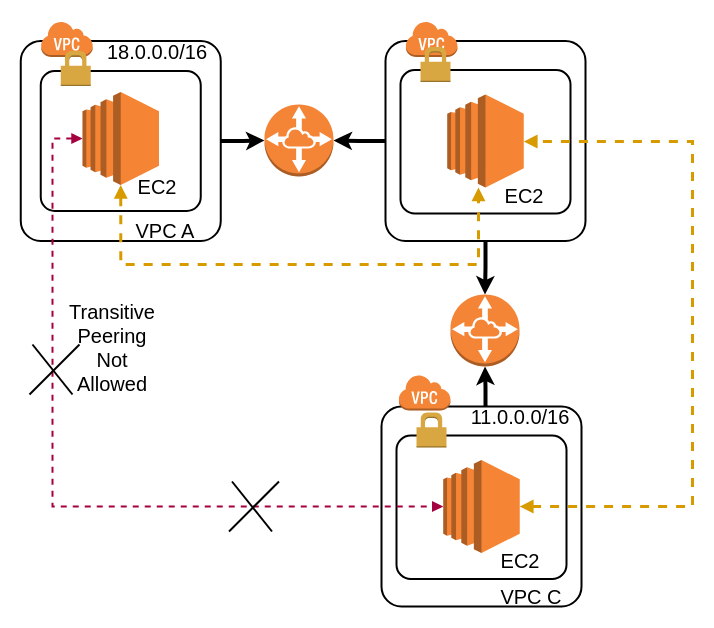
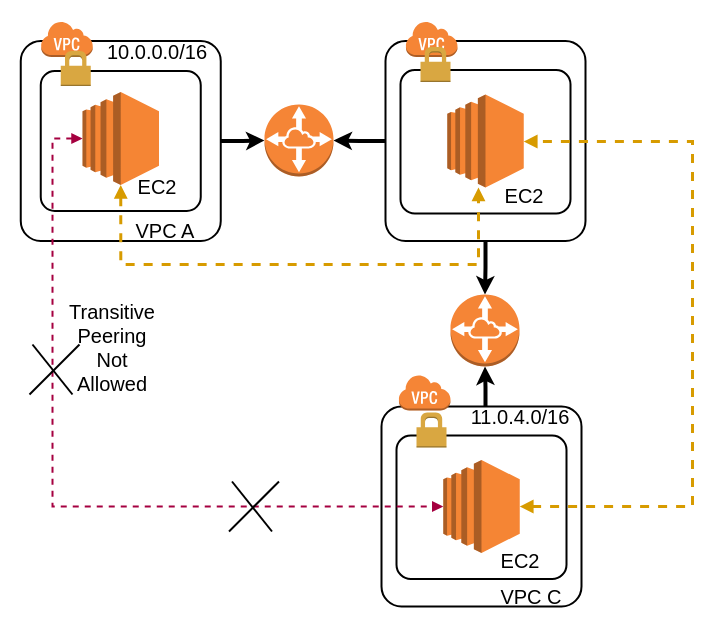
  <mxCell id="0" />
  <mxCell id="1" parent="0" />
  <mxCell id="2" value="" style="edgeStyle=orthogonalEdgeStyle;rounded=0;orthogonalLoop=1;jettySize=auto;html=1;strokeWidth=4;fontSize=20;" edge="1" parent="1" source="4" target="9"><mxGeometry relative="1" as="geometry" /></mxCell>
  <mxCell id="3" style="edgeStyle=orthogonalEdgeStyle;rounded=0;orthogonalLoop=1;jettySize=auto;html=1;exitX=0.5;exitY=1;exitDx=0;exitDy=0;entryX=0.5;entryY=0;entryDx=0;entryDy=0;entryPerimeter=0;strokeWidth=4;fontSize=20;" edge="1" parent="1" source="4" target="30"><mxGeometry relative="1" as="geometry" /></mxCell>
  <mxCell id="4" value="" style="rounded=1;arcSize=10;dashed=0;fillColor=none;gradientColor=none;strokeWidth=2;fontSize=20;" vertex="1" parent="1"><mxGeometry x="385" y="40.5" width="200" height="200" as="geometry" /></mxCell>
  <mxCell id="5" value="" style="rounded=1;arcSize=10;dashed=0;fillColor=none;gradientColor=none;strokeWidth=2;fontSize=20;" vertex="1" parent="1"><mxGeometry x="400" y="69.5" width="170" height="143.5" as="geometry" /></mxCell>
  <mxCell id="6" style="edgeStyle=orthogonalEdgeStyle;rounded=0;orthogonalLoop=1;jettySize=auto;html=1;exitX=1;exitY=0.5;exitDx=0;exitDy=0;entryX=0;entryY=0.5;entryDx=0;entryDy=0;entryPerimeter=0;strokeWidth=4;fontSize=20;" edge="1" parent="1" source="7" target="9"><mxGeometry relative="1" as="geometry" /></mxCell>
  <mxCell id="7" value="" style="rounded=1;arcSize=10;dashed=0;fillColor=none;gradientColor=none;strokeWidth=2;fontSize=20;" vertex="1" parent="1"><mxGeometry x="20.25" y="40.5" width="200" height="200" as="geometry" /></mxCell>
  <mxCell id="8" value="" style="rounded=1;arcSize=10;dashed=0;fillColor=none;gradientColor=none;strokeWidth=2;fontSize=20;" vertex="1" parent="1"><mxGeometry x="40.25" y="70.5" width="160" height="140" as="geometry" /></mxCell>
  <mxCell id="9" value="" style="outlineConnect=0;dashed=0;verticalLabelPosition=bottom;verticalAlign=top;align=center;html=1;shape=mxgraph.aws3.vpc_peering;fillColor=#F58536;gradientColor=none;fontSize=20;" vertex="1" parent="1"><mxGeometry x="264" y="104" width="69" height="72" as="geometry" /></mxCell>
  <mxCell id="10" value="" style="outlineConnect=0;dashed=0;verticalLabelPosition=bottom;verticalAlign=top;align=center;html=1;shape=mxgraph.aws3.ec2;fillColor=#F58534;gradientColor=none;fontSize=20;" vertex="1" parent="1"><mxGeometry x="82" y="91.5" width="76.5" height="93" as="geometry" /></mxCell>
  <mxCell id="11" value="" style="outlineConnect=0;dashed=0;verticalLabelPosition=bottom;verticalAlign=top;align=center;html=1;shape=mxgraph.aws3.ec2;fillColor=#F58534;gradientColor=none;fontSize=20;" vertex="1" parent="1"><mxGeometry x="446.75" y="94" width="76.5" height="93" as="geometry" /></mxCell>
  <mxCell id="12" value="" style="dashed=0;html=1;shape=mxgraph.aws3.virtual_private_cloud;fillColor=#F58536;gradientColor=none;dashed=0;fontSize=20;" vertex="1" parent="1"><mxGeometry x="40.25" y="20.5" width="52" height="36" as="geometry" /></mxCell>
  <mxCell id="13" value="" style="dashed=0;html=1;shape=mxgraph.aws3.virtual_private_cloud;fillColor=#F58536;gradientColor=none;dashed=0;fontSize=20;" vertex="1" parent="1"><mxGeometry x="405" y="20.5" width="52" height="36" as="geometry" /></mxCell>
  <mxCell id="14" value="" style="dashed=0;html=1;shape=mxgraph.aws3.permissions;fillColor=#D9A741;gradientColor=none;dashed=0;fontSize=20;" vertex="1" parent="1"><mxGeometry x="60.25" y="50.5" width="30" height="35" as="geometry" /></mxCell>
  <mxCell id="15" value="" style="dashed=0;html=1;shape=mxgraph.aws3.permissions;fillColor=#D9A741;gradientColor=none;dashed=0;fontSize=20;" vertex="1" parent="1"><mxGeometry x="420" y="46.5" width="30" height="35" as="geometry" /></mxCell>
  <mxCell id="16" value="" style="edgeStyle=orthogonalEdgeStyle;html=1;endArrow=block;elbow=vertical;startArrow=block;startFill=1;endFill=1;strokeColor=#d79b00;rounded=0;fontSize=20;exitX=0.5;exitY=1;exitDx=0;exitDy=0;exitPerimeter=0;strokeWidth=3;dashed=1;fillColor=#ffe6cc;" edge="1" parent="1" source="10" target="11"><mxGeometry width="100" relative="1" as="geometry"><mxPoint x="252" y="254" as="sourcePoint" /><mxPoint x="352" y="254" as="targetPoint" /><Array as="points"><mxPoint x="120" y="264" /><mxPoint x="478" y="264" /></Array></mxGeometry></mxCell>
  <mxCell id="17" value="VPC A" style="text;html=1;strokeColor=none;fillColor=none;align=center;verticalAlign=middle;whiteSpace=wrap;rounded=0;fontSize=20;" vertex="1" parent="1"><mxGeometry x="130.25" y="220" width="70" height="20" as="geometry" /></mxCell>
  <mxCell id="18" value="EC2" style="text;html=1;strokeColor=none;fillColor=none;align=center;verticalAlign=middle;whiteSpace=wrap;rounded=0;fontSize=20;" vertex="1" parent="1"><mxGeometry x="122" y="176" width="70" height="20" as="geometry" /></mxCell>
  <mxCell id="19" value="EC2" style="text;html=1;strokeColor=none;fillColor=none;align=center;verticalAlign=middle;whiteSpace=wrap;rounded=0;fontSize=20;" vertex="1" parent="1"><mxGeometry x="489" y="184.5" width="70" height="20" as="geometry" /></mxCell>
- <mxCell id="20" value="18.0.0.0/16" style="text;html=1;strokeColor=none;fillColor=none;align=center;verticalAlign=middle;whiteSpace=wrap;rounded=0;fontSize=20;" vertex="1" parent="1"><mxGeometry x="122" y="40.5" width="70" height="20" as="geometry" /></mxCell>
+ <mxCell id="20" value="10.0.0.0/16" style="text;html=1;strokeColor=none;fillColor=none;align=center;verticalAlign=middle;whiteSpace=wrap;rounded=0;fontSize=20;" vertex="1" parent="1"><mxGeometry x="122" y="40.5" width="70" height="20" as="geometry" /></mxCell>
  <mxCell id="21" value="" style="rounded=1;arcSize=10;dashed=0;fillColor=none;gradientColor=none;strokeWidth=2;fontSize=20;" vertex="1" parent="1"><mxGeometry x="381" y="406" width="200" height="200" as="geometry" /></mxCell>
  <mxCell id="22" value="" style="rounded=1;arcSize=10;dashed=0;fillColor=none;gradientColor=none;strokeWidth=2;fontSize=20;" vertex="1" parent="1"><mxGeometry x="396" y="435" width="170" height="143.5" as="geometry" /></mxCell>
  <mxCell id="23" value="" style="outlineConnect=0;dashed=0;verticalLabelPosition=bottom;verticalAlign=top;align=center;html=1;shape=mxgraph.aws3.ec2;fillColor=#F58534;gradientColor=none;fontSize=20;" vertex="1" parent="1"><mxGeometry x="442.75" y="459.5" width="76.5" height="93" as="geometry" /></mxCell>
  <mxCell id="24" value="" style="dashed=0;html=1;shape=mxgraph.aws3.virtual_private_cloud;fillColor=#F58536;gradientColor=none;dashed=0;fontSize=20;" vertex="1" parent="1"><mxGeometry x="398" y="374" width="52" height="36" as="geometry" /></mxCell>
  <mxCell id="25" value="" style="dashed=0;html=1;shape=mxgraph.aws3.permissions;fillColor=#D9A741;gradientColor=none;dashed=0;fontSize=20;" vertex="1" parent="1"><mxGeometry x="416" y="412" width="30" height="35" as="geometry" /></mxCell>
  <mxCell id="26" value="VPC C" style="text;html=1;strokeColor=none;fillColor=none;align=center;verticalAlign=middle;whiteSpace=wrap;rounded=0;fontSize=20;" vertex="1" parent="1"><mxGeometry x="496" y="585.5" width="70" height="20" as="geometry" /></mxCell>
  <mxCell id="27" value="EC2" style="text;html=1;strokeColor=none;fillColor=none;align=center;verticalAlign=middle;whiteSpace=wrap;rounded=0;fontSize=20;" vertex="1" parent="1"><mxGeometry x="485" y="550" width="70" height="20" as="geometry" /></mxCell>
  <mxCell id="28" style="edgeStyle=orthogonalEdgeStyle;rounded=0;orthogonalLoop=1;jettySize=auto;html=1;exitX=0;exitY=0;exitDx=0;exitDy=0;strokeWidth=4;fontSize=20;" edge="1" parent="1" source="29"><mxGeometry relative="1" as="geometry"><mxPoint x="484.5" y="366" as="targetPoint" /></mxGeometry></mxCell>
- <mxCell id="29" value="11.0.0.0/16" style="text;html=1;strokeColor=none;fillColor=none;align=center;verticalAlign=middle;whiteSpace=wrap;rounded=0;fontSize=20;" vertex="1" parent="1"><mxGeometry x="485" y="406" width="70" height="20" as="geometry" /></mxCell>
+ <mxCell id="29" value="11.0.4.0/16" style="text;html=1;strokeColor=none;fillColor=none;align=center;verticalAlign=middle;whiteSpace=wrap;rounded=0;fontSize=20;" vertex="1" parent="1"><mxGeometry x="485" y="406" width="70" height="20" as="geometry" /></mxCell>
  <mxCell id="30" value="" style="outlineConnect=0;dashed=0;verticalLabelPosition=bottom;verticalAlign=top;align=center;html=1;shape=mxgraph.aws3.vpc_peering;fillColor=#F58536;gradientColor=none;fontSize=20;" vertex="1" parent="1"><mxGeometry x="450" y="294" width="69" height="72" as="geometry" /></mxCell>
  <mxCell id="31" value="" style="edgeStyle=orthogonalEdgeStyle;html=1;endArrow=block;elbow=vertical;startArrow=block;startFill=1;endFill=1;strokeColor=#d79b00;rounded=0;fontSize=20;strokeWidth=3;dashed=1;fillColor=#ffe6cc;" edge="1" parent="1" source="23" target="11"><mxGeometry width="100" relative="1" as="geometry"><mxPoint x="292" y="254" as="sourcePoint" /><mxPoint x="392" y="254" as="targetPoint" /><Array as="points"><mxPoint x="692" y="506" /><mxPoint x="692" y="141" /></Array></mxGeometry></mxCell>
  <mxCell id="32" value="" style="edgeStyle=orthogonalEdgeStyle;html=1;endArrow=block;elbow=vertical;startArrow=block;startFill=1;endFill=1;strokeColor=#A50040;rounded=0;dashed=1;fontSize=20;entryX=0;entryY=0.5;entryDx=0;entryDy=0;entryPerimeter=0;fillColor=#d80073;strokeWidth=2;" edge="1" parent="1" source="10" target="23"><mxGeometry width="100" relative="1" as="geometry"><mxPoint x="312" y="254" as="sourcePoint" /><mxPoint x="412" y="254" as="targetPoint" /><Array as="points"><mxPoint x="52" y="138" /><mxPoint x="52" y="506" /></Array></mxGeometry></mxCell>
  <mxCell id="33" value="Transitive Peering Not Allowed" style="text;html=1;strokeColor=none;fillColor=none;align=center;verticalAlign=middle;whiteSpace=wrap;rounded=0;fontSize=20;" vertex="1" parent="1"><mxGeometry x="92.25" y="337" width="40" height="20" as="geometry" /></mxCell>
  <mxCell id="34" value="" style="group;strokeWidth=1;" vertex="1" connectable="0" parent="1"><mxGeometry x="29" y="344" width="50" height="50" as="geometry" /></mxCell>
  <mxCell id="35" value="" style="endArrow=none;html=1;strokeWidth=2;fontSize=20;" edge="1" parent="34"><mxGeometry width="50" height="50" relative="1" as="geometry"><mxPoint y="50" as="sourcePoint" /><mxPoint x="50" as="targetPoint" /></mxGeometry></mxCell>
  <mxCell id="36" value="" style="endArrow=none;html=1;strokeWidth=2;fontSize=20;" edge="1" parent="34"><mxGeometry width="50" height="50" relative="1" as="geometry"><mxPoint x="43" y="50" as="sourcePoint" /><mxPoint x="3" as="targetPoint" /></mxGeometry></mxCell>
  <mxCell id="37" value="" style="group" vertex="1" connectable="0" parent="1"><mxGeometry x="228.5" y="481" width="50" height="50" as="geometry" /></mxCell>
  <mxCell id="38" value="" style="endArrow=none;html=1;strokeWidth=2;fontSize=20;" edge="1" parent="37"><mxGeometry width="50" height="50" relative="1" as="geometry"><mxPoint y="50" as="sourcePoint" /><mxPoint x="50" as="targetPoint" /></mxGeometry></mxCell>
  <mxCell id="39" value="" style="endArrow=none;html=1;strokeWidth=2;fontSize=20;" edge="1" parent="37"><mxGeometry width="50" height="50" relative="1" as="geometry"><mxPoint x="43" y="50" as="sourcePoint" /><mxPoint x="3" as="targetPoint" /></mxGeometry></mxCell>
